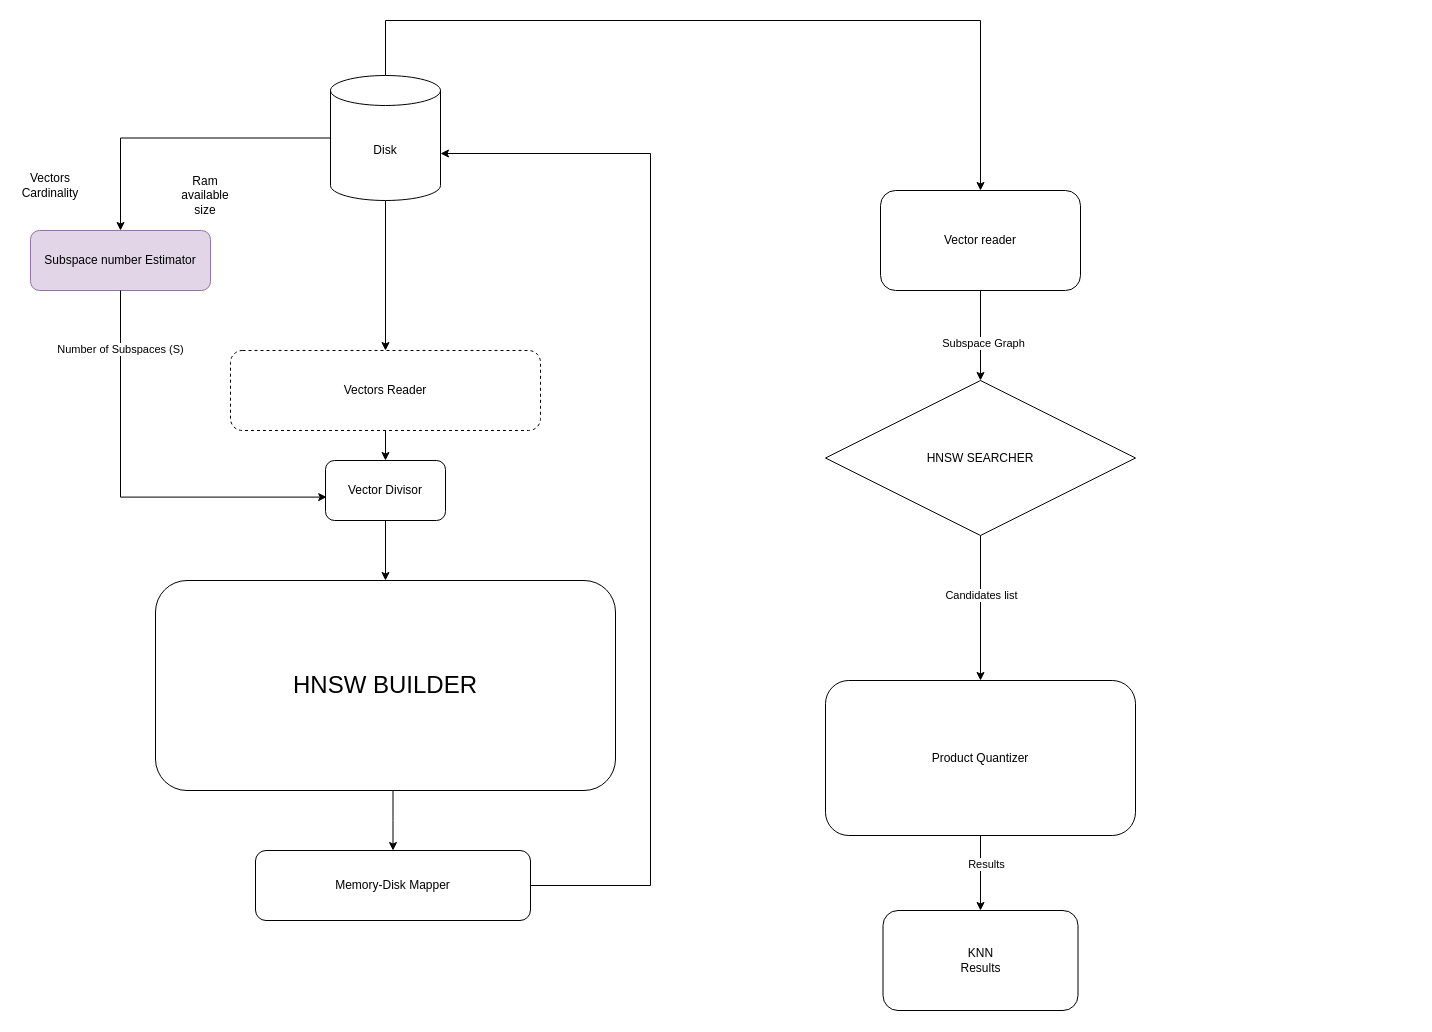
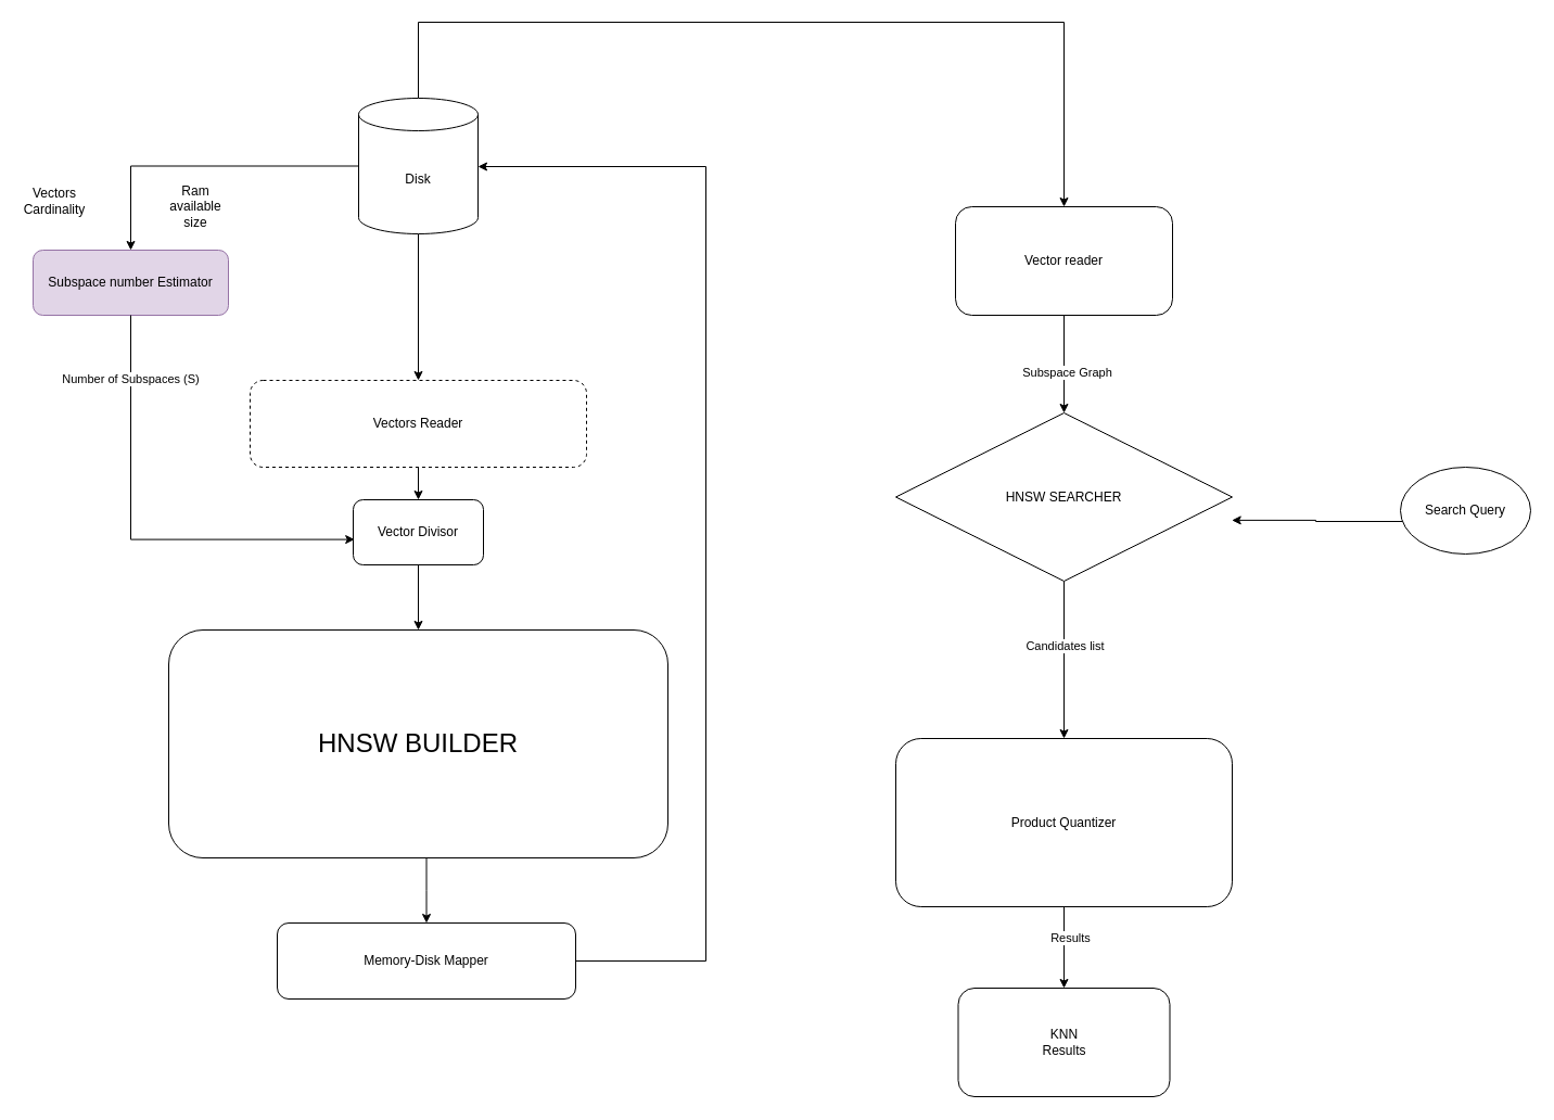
  <mxCell id="0" />
  <mxCell id="1" parent="0" />
  <mxCell id="2" value="Subspace number Estimator" style="rounded=1;whiteSpace=wrap;html=1;fillColor=#e1d5e7;strokeColor=#9673a6;" vertex="1" parent="1"><mxGeometry x="30" y="230" width="180" height="60" as="geometry" /></mxCell>
  <mxCell id="3" style="edgeStyle=orthogonalEdgeStyle;rounded=0;orthogonalLoop=1;jettySize=auto;html=1;exitX=0.5;exitY=1;exitDx=0;exitDy=0;entryX=0.5;entryY=0;entryDx=0;entryDy=0;" edge="1" parent="1" source="4" target="12"><mxGeometry relative="1" as="geometry" /></mxCell>
  <mxCell id="4" value="Vectors Reader" style="rounded=1;whiteSpace=wrap;html=1;dashed=1;" vertex="1" parent="1"><mxGeometry x="230" y="350" width="310" height="80" as="geometry" /></mxCell>
  <mxCell id="5" style="edgeStyle=orthogonalEdgeStyle;rounded=0;orthogonalLoop=1;jettySize=auto;html=1;entryX=0.5;entryY=0;entryDx=0;entryDy=0;" edge="1" parent="1" source="8" target="4"><mxGeometry relative="1" as="geometry" /></mxCell>
  <mxCell id="6" style="edgeStyle=orthogonalEdgeStyle;rounded=0;orthogonalLoop=1;jettySize=auto;html=1;entryX=0.5;entryY=0;entryDx=0;entryDy=0;" edge="1" parent="1" source="8" target="2"><mxGeometry relative="1" as="geometry" /></mxCell>
  <mxCell id="7" style="edgeStyle=orthogonalEdgeStyle;rounded=0;orthogonalLoop=1;jettySize=auto;html=1;entryX=0.5;entryY=0;entryDx=0;entryDy=0;" edge="1" parent="1" source="8" target="24"><mxGeometry relative="1" as="geometry"><Array as="points"><mxPoint x="385" y="20" /><mxPoint x="980" y="20" /></Array></mxGeometry></mxCell>
- <mxCell id="8" value="Disk" style="shape=cylinder3;whiteSpace=wrap;html=1;boundedLbl=1;backgroundOutline=1;size=15;" vertex="1" parent="1"><mxGeometry x="330" y="75" width="110" height="125" as="geometry" /></mxCell>
+ <mxCell id="8" value="Disk" style="shape=cylinder3;whiteSpace=wrap;html=1;boundedLbl=1;backgroundOutline=1;size=15;" vertex="1" parent="1"><mxGeometry x="330" y="90" width="110" height="125" as="geometry" /></mxCell>
  <mxCell id="9" style="edgeStyle=orthogonalEdgeStyle;rounded=0;orthogonalLoop=1;jettySize=auto;html=1;entryX=0.5;entryY=0;entryDx=0;entryDy=0;" edge="1" parent="1" source="10" target="13"><mxGeometry relative="1" as="geometry"><Array as="points"><mxPoint x="393" y="820" /></Array></mxGeometry></mxCell>
  <mxCell id="10" value="&lt;font style=&quot;font-size: 24px;&quot;&gt;HNSW BUILDER&lt;/font&gt;" style="rounded=1;whiteSpace=wrap;html=1;" vertex="1" parent="1"><mxGeometry x="155" y="580" width="460" height="210" as="geometry" /></mxCell>
  <mxCell id="11" style="edgeStyle=orthogonalEdgeStyle;rounded=0;orthogonalLoop=1;jettySize=auto;html=1;entryX=0.5;entryY=0;entryDx=0;entryDy=0;" edge="1" parent="1" source="12" target="10"><mxGeometry relative="1" as="geometry" /></mxCell>
  <mxCell id="12" value="Vector Divisor" style="rounded=1;whiteSpace=wrap;html=1;" vertex="1" parent="1"><mxGeometry x="325" y="460" width="120" height="60" as="geometry" /></mxCell>
  <mxCell id="13" value="Memory-Disk Mapper" style="rounded=1;whiteSpace=wrap;html=1;" vertex="1" parent="1"><mxGeometry x="255" y="850" width="275" height="70" as="geometry" /></mxCell>
  <mxCell id="14" style="edgeStyle=orthogonalEdgeStyle;rounded=0;orthogonalLoop=1;jettySize=auto;html=1;" edge="1" parent="1" source="13" target="8"><mxGeometry relative="1" as="geometry"><Array as="points"><mxPoint x="650" y="885" /><mxPoint x="650" y="153" /></Array></mxGeometry></mxCell>
  <mxCell id="15" style="edgeStyle=orthogonalEdgeStyle;rounded=0;orthogonalLoop=1;jettySize=auto;html=1;entryX=0.01;entryY=0.61;entryDx=0;entryDy=0;entryPerimeter=0;" edge="1" parent="1" source="2" target="12"><mxGeometry relative="1" as="geometry"><Array as="points"><mxPoint x="120" y="497" /></Array></mxGeometry></mxCell>
  <mxCell id="16" value="Number of Subspaces (S)" style="edgeLabel;html=1;align=center;verticalAlign=middle;resizable=0;points=[];" vertex="1" connectable="0" parent="15"><mxGeometry x="-0.718" y="-1" relative="1" as="geometry"><mxPoint as="offset" /></mxGeometry></mxCell>
  <mxCell id="17" value="Vectors Cardinality" style="text;strokeColor=none;align=center;fillColor=none;html=1;verticalAlign=middle;whiteSpace=wrap;rounded=0;" vertex="1" parent="1"><mxGeometry x="20" y="170" width="60" height="30" as="geometry" /></mxCell>
- <mxCell id="18" value="Ram available size" style="text;strokeColor=none;align=center;fillColor=none;html=1;verticalAlign=middle;whiteSpace=wrap;rounded=0;" vertex="1" parent="1"><mxGeometry x="175" y="170" width="60" height="50" as="geometry" /></mxCell>
+ <mxCell id="18" value="Ram available size" style="text;strokeColor=none;align=center;fillColor=none;html=1;verticalAlign=middle;whiteSpace=wrap;rounded=0;" vertex="1" parent="1"><mxGeometry x="150" y="165" width="60" height="50" as="geometry" /></mxCell>
  <mxCell id="19" style="edgeStyle=orthogonalEdgeStyle;rounded=0;orthogonalLoop=1;jettySize=auto;html=1;" edge="1" parent="1" source="21" target="29"><mxGeometry relative="1" as="geometry" /></mxCell>
  <mxCell id="20" value="Candidates list" style="edgeLabel;html=1;align=center;verticalAlign=middle;resizable=0;points=[];" vertex="1" connectable="0" parent="19"><mxGeometry x="-0.19" relative="1" as="geometry"><mxPoint as="offset" /></mxGeometry></mxCell>
  <mxCell id="21" value="HNSW SEARCHER" style="rhombus;whiteSpace=wrap;html=1;" vertex="1" parent="1"><mxGeometry x="825" y="380" width="310" height="155" as="geometry" /></mxCell>
  <mxCell id="22" style="edgeStyle=orthogonalEdgeStyle;rounded=0;orthogonalLoop=1;jettySize=auto;html=1;" edge="1" parent="1" source="24" target="21"><mxGeometry relative="1" as="geometry" /></mxCell>
  <mxCell id="23" value="Subspace Graph" style="edgeLabel;html=1;align=center;verticalAlign=middle;resizable=0;points=[];" vertex="1" connectable="0" parent="22"><mxGeometry x="0.148" y="2" relative="1" as="geometry"><mxPoint as="offset" /></mxGeometry></mxCell>
  <mxCell id="24" value="Vector reader" style="rounded=1;whiteSpace=wrap;html=1;" vertex="1" parent="1"><mxGeometry x="880" y="190" width="200" height="100" as="geometry" /></mxCell>
+ <mxCell id="25" value="Search Query" style="ellipse;whiteSpace=wrap;html=1;" vertex="1" parent="1"><mxGeometry x="1290" y="430" width="120" height="80" as="geometry" /></mxCell>
+ <mxCell id="26" style="edgeStyle=orthogonalEdgeStyle;rounded=0;orthogonalLoop=1;jettySize=auto;html=1;entryX=0.999;entryY=0.638;entryDx=0;entryDy=0;entryPerimeter=0;" edge="1" parent="1" source="25" target="21"><mxGeometry relative="1" as="geometry"><Array as="points"><mxPoint x="1212" y="480" /><mxPoint x="1212" y="479" /></Array></mxGeometry></mxCell>
  <mxCell id="27" style="edgeStyle=orthogonalEdgeStyle;rounded=0;orthogonalLoop=1;jettySize=auto;html=1;" edge="1" parent="1" source="29" target="30"><mxGeometry relative="1" as="geometry" /></mxCell>
  <mxCell id="28" value="Results" style="edgeLabel;html=1;align=center;verticalAlign=middle;resizable=0;points=[];" vertex="1" connectable="0" parent="27"><mxGeometry x="-0.25" y="5" relative="1" as="geometry"><mxPoint as="offset" /></mxGeometry></mxCell>
  <mxCell id="29" value="Product Quantizer" style="rounded=1;whiteSpace=wrap;html=1;" vertex="1" parent="1"><mxGeometry x="825" y="680" width="310" height="155" as="geometry" /></mxCell>
  <mxCell id="30" value="KNN &lt;br&gt;Results" style="rounded=1;whiteSpace=wrap;html=1;" vertex="1" parent="1"><mxGeometry x="882.5" y="910" width="195" height="100" as="geometry" /></mxCell>
